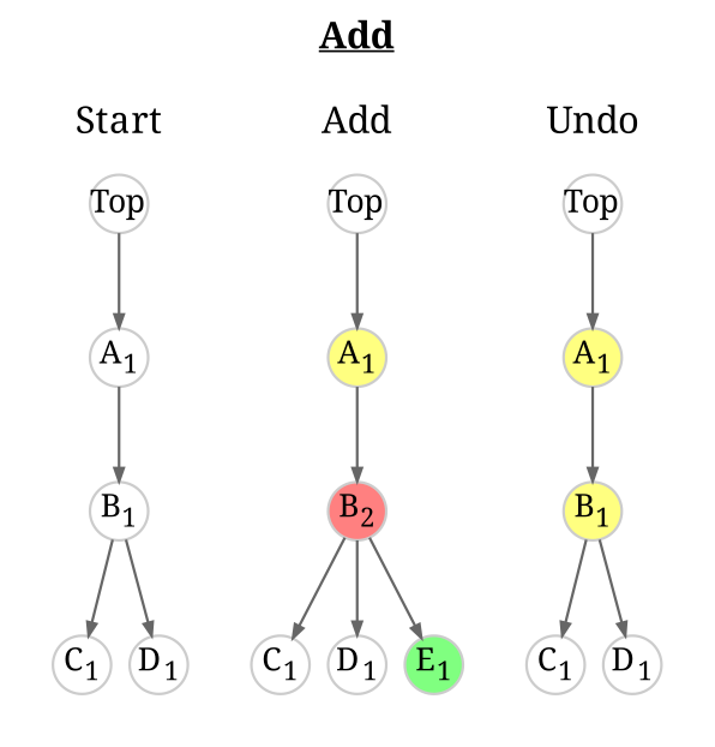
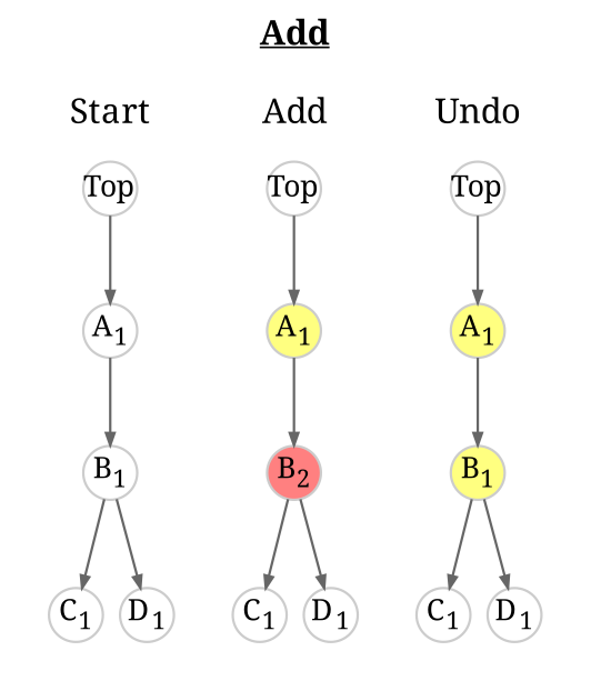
  digraph {
    bgcolor=white
    color=white
    label=<<B><U>Add</U></B>>
    labelloc=t
    nodesep=0.1
    rankdir=TB
    ranksep=0.5
    fontname="Noto Serif"
    node [color="#CCCCCC" fixedsize=true fontsize=12 penwidth=1.0 style=solid fontname="Noto Serif"]
    edge [arrowsize=0.5 color="#666666" penwidth=1.0 fontname="Noto Serif"]
    n1 [height=0.3 label=<Top> width=0.3]
    n2 [height=0.3 label=<A<SUB>1</SUB>> width=0.3]
    n3 [height=0.3 label=<B<SUB>1</SUB>> width=0.3]
    n4 [height=0.3 label=<C<SUB>1</SUB>> width=0.3]
    n5 [height=0.3 label=<D<SUB>1</SUB>> width=0.3]
    n6 [height=0.3 label=<Top> width=0.3]
    n7 [fillcolor="#ffff80" height=0.3 label=<A<SUB>1</SUB>> style=filled width=0.3]
    n8 [fillcolor="#ff8080" height=0.3 label=<B<SUB>2</SUB>> style=filled width=0.3]
    n9 [height=0.3 label=<C<SUB>1</SUB>> width=0.3]
    n10 [height=0.3 label=<D<SUB>1</SUB>> width=0.3]
-   n11 [fillcolor="#80ff80" height=0.3 label=<E<SUB>1</SUB>> style=filled width=0.3]
    n12 [height=0.3 label=<Top> width=0.3]
    n13 [fillcolor="#ffff80" height=0.3 label=<A<SUB>1</SUB>> style=filled width=0.3]
    n14 [fillcolor="#ffff80" height=0.3 label=<B<SUB>1</SUB>> style=filled width=0.3]
    n15 [height=0.3 label=<C<SUB>1</SUB>> width=0.3]
    n16 [height=0.3 label=<D<SUB>1</SUB>> width=0.3]
    subgraph cluster_1 {
      color=transparent
      label=Start
      n1
      n2
      n3
      n4
      n5
    }
    subgraph cluster_2 {
      color=transparent
      label=Add
      n6
      n7
      n8
      n9
      n10
-     n11
    }
    subgraph cluster_3 {
      color=transparent
      label=Undo
      n12
      n13
      n14
      n15
      n16
    }
    n1 -> n2
    n2 -> n3
    n3 -> n4
    n3 -> n5
    n6 -> n7
    n7 -> n8
    n8 -> n9
    n8 -> n10
-   n8 -> n11
    n12 -> n13
    n13 -> n14
    n14 -> n15
    n14 -> n16
  }
